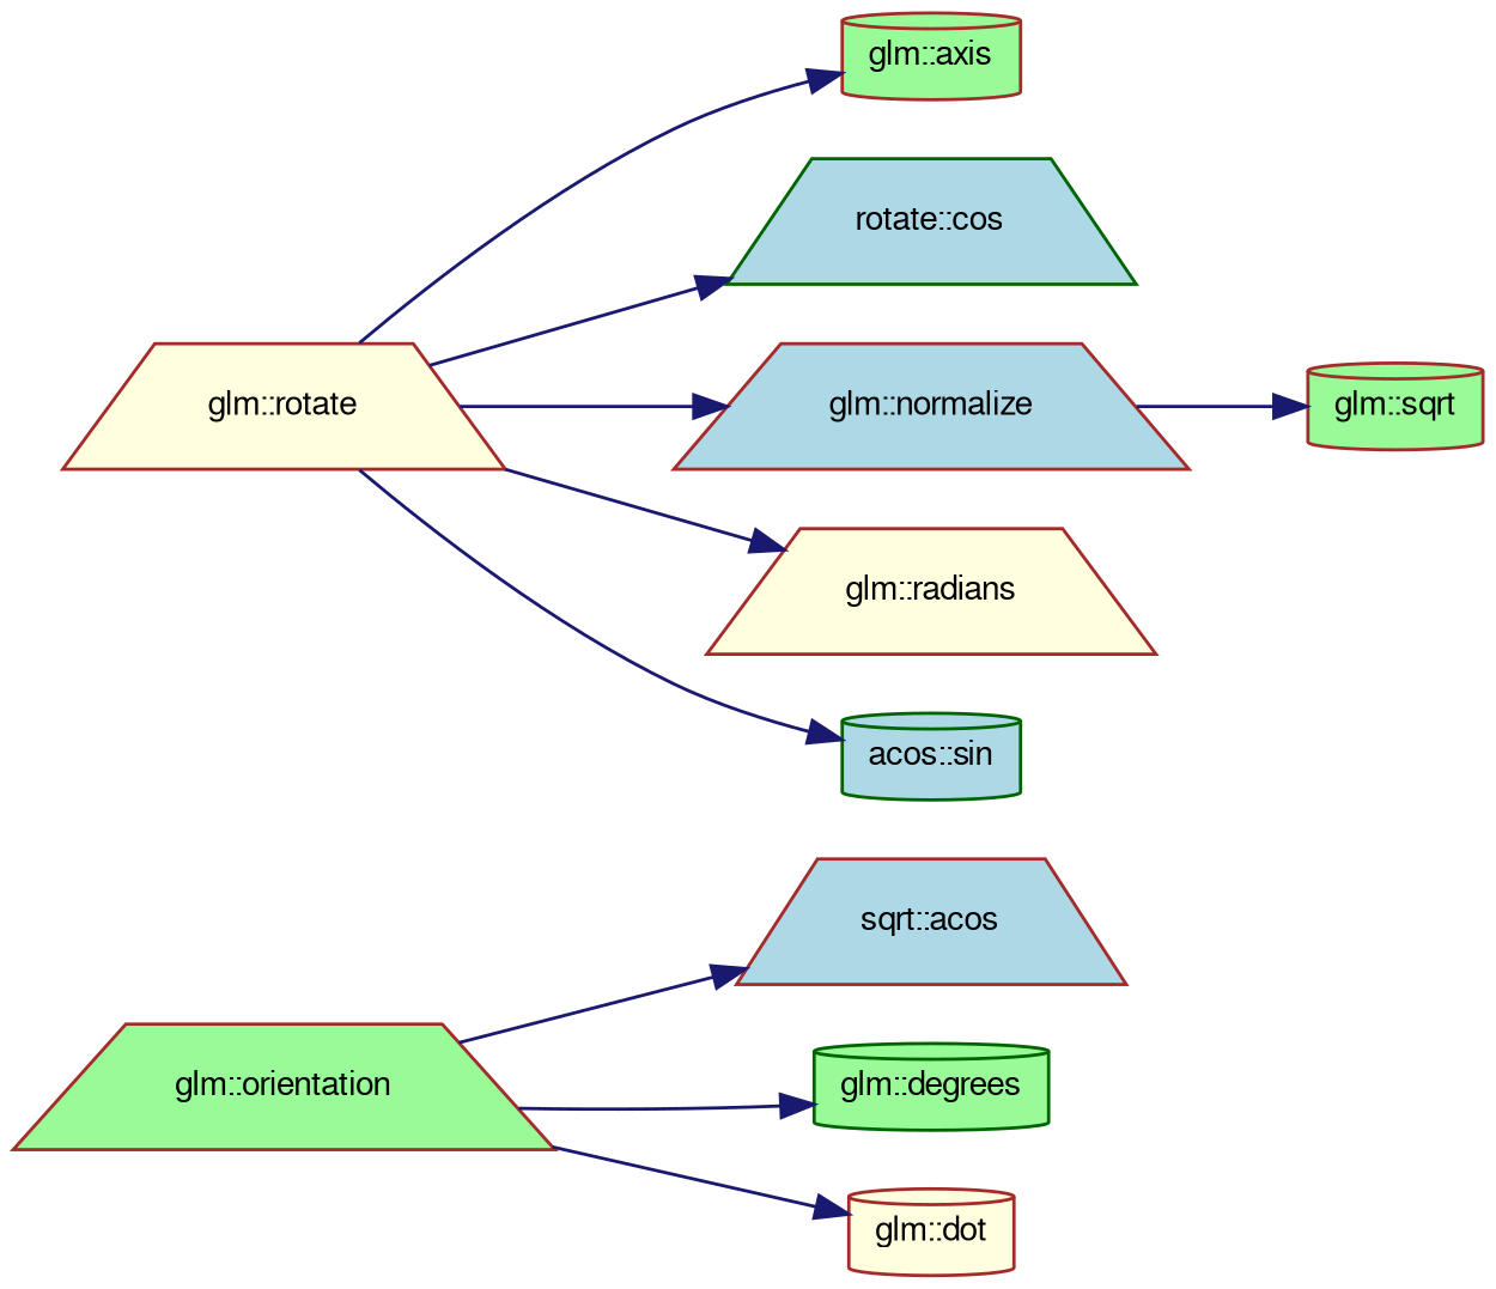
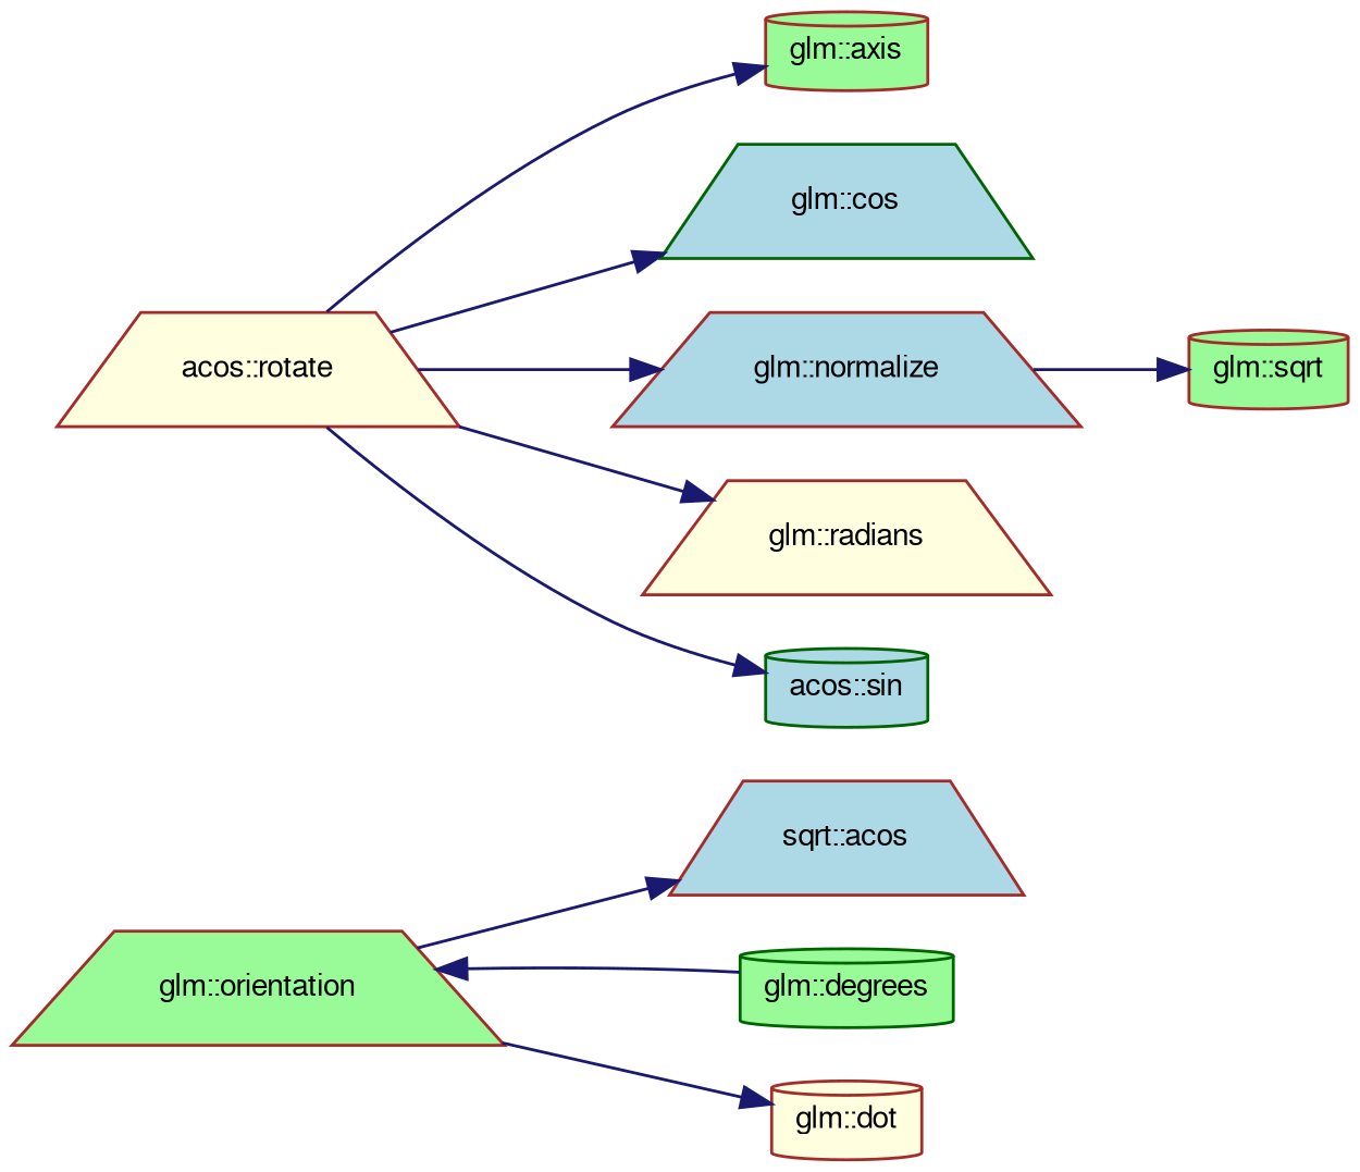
  digraph {
    rankdir=LR
    node [color=brown fillcolor=palegreen fontname=FreeSans fontsize=10 shape=trapezium style=filled]
    edge [color=midnightblue fontname=FreeSans fontsize=10 labelfontname=FreeSans labelfontsize=10 style=solid]
    n1 [fontcolor=black height=0.2 label="glm::orientation" width=0.4]
    n2 [fillcolor=lightblue height=0.2 label="sqrt::acos" width=0.4]
    n3 [color=darkgreen height=0.2 label="glm::degrees" shape=cylinder width=0.4]
    n4 [fillcolor=lightyellow height=0.2 label="glm::dot" shape=cylinder width=0.4]
-   n5 [fillcolor=lightyellow height=0.2 label="glm::rotate" width=0.4]
+   n5 [fillcolor=lightyellow height=0.2 label="acos::rotate" width=0.4]
    n6 [height=0.2 label="glm::axis" shape=cylinder width=0.4]
-   n7 [color=darkgreen fillcolor=lightblue height=0.2 label="rotate::cos" width=0.4]
+   n7 [color=darkgreen fillcolor=lightblue height=0.2 label="glm::cos" width=0.4]
    n8 [fillcolor=lightblue height=0.2 label="glm::normalize" width=0.4]
    n9 [fillcolor=lightyellow height=0.2 label="glm::radians" width=0.4]
    n10 [color=darkgreen fillcolor=lightblue height=0.2 label="acos::sin" shape=cylinder width=0.4]
    n11 [height=0.2 label="glm::sqrt" shape=cylinder width=0.4]
    n1 -> n2
-   n1 -> n3
+   n3 -> n1
    n1 -> n4
    n5 -> n6
    n5 -> n7
    n5 -> n8
    n5 -> n9
    n5 -> n10
    n8 -> n11
  }
